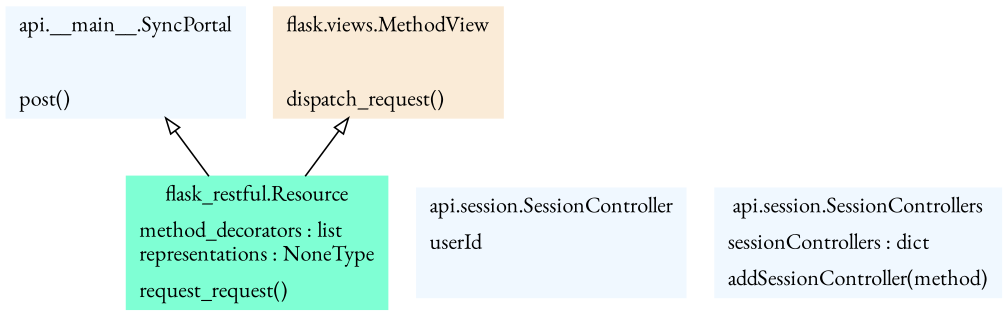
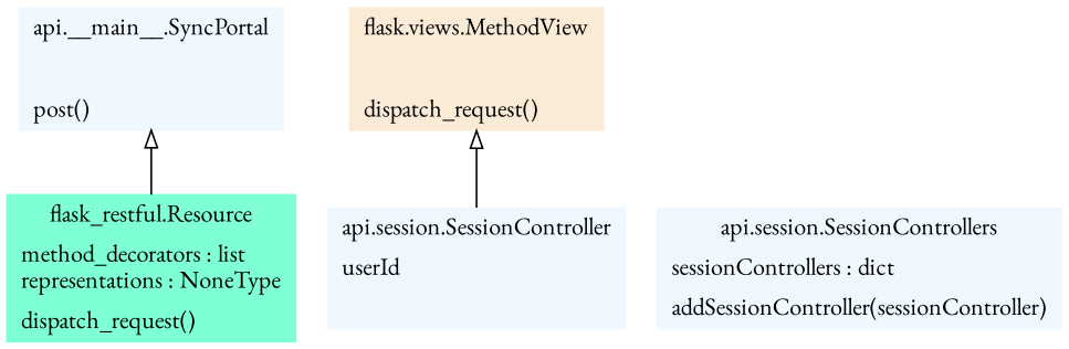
  digraph {
    fontname="EB Garamond"
    rankdir=BT
    node [color=aliceblue fontcolor=black fontname="EB Garamond" shape=record style=filled]
    edge [arrowhead=empty arrowtail=none fontname="EB Garamond"]
    n1 [label="{api.__main__.SyncPortal|\l|post()\l}"]
-   n2 [color=aquamarine label="{flask_restful.Resource|method_decorators : list\lrepresentations : NoneType\l|request_request()\l}"]
+   n2 [color=aquamarine label="{flask_restful.Resource|method_decorators : list\lrepresentations : NoneType\l|dispatch_request()\l}"]
    n3 [color=antiquewhite label="{flask.views.MethodView|\l|dispatch_request()\l}"]
    n4 [label="{api.session.SessionController|userId\l|}"]
-   n5 [label="{api.session.SessionControllers|sessionControllers : dict\l|addSessionController(method)\l}"]
+   n5 [label="{api.session.SessionControllers|sessionControllers : dict\l|addSessionController(sessionController)\l}"]
    n2 -> n1
-   n2 -> n3
+   n4 -> n3
  }
